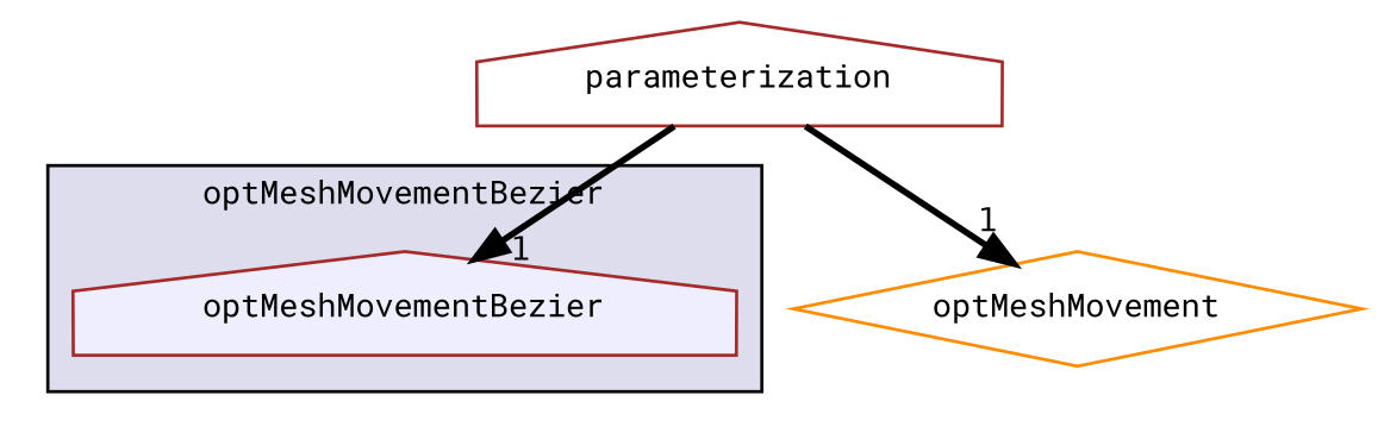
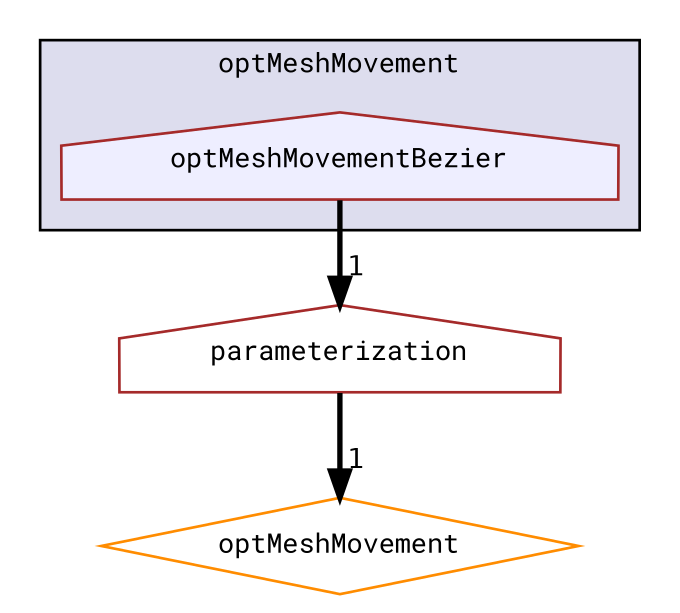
  digraph {
    compound=true
    fontname="Roboto Mono"
    node [color=brown fontname="Roboto Mono" fontsize=10 shape=house]
    edge [fontname="Roboto Mono" headlabel=1 labeldistance=1.5 labelfontname=Helvetica labelfontsize=10 style=bold]
    n1 [fillcolor="#eeeeff" label=optMeshMovementBezier pencolor=black style=filled]
    n2 [label=parameterization]
    n3 [color=darkorange label=optMeshMovement shape=diamond]
    subgraph cluster_1 {
      bgcolor="#ddddee"
      fontsize=10
-     label=optMeshMovementBezier
+     label=optMeshMovement
      pencolor=black
      n1
    }
-   n2 -> n1
+   n1 -> n2
    n2 -> n3
  }
